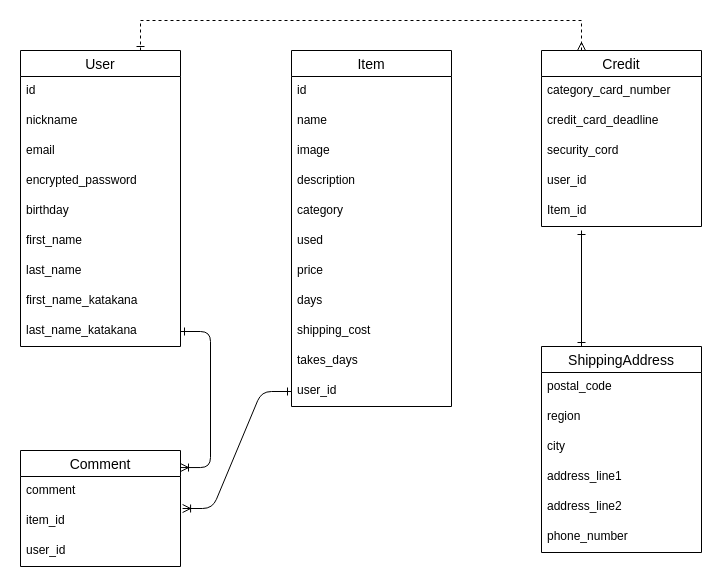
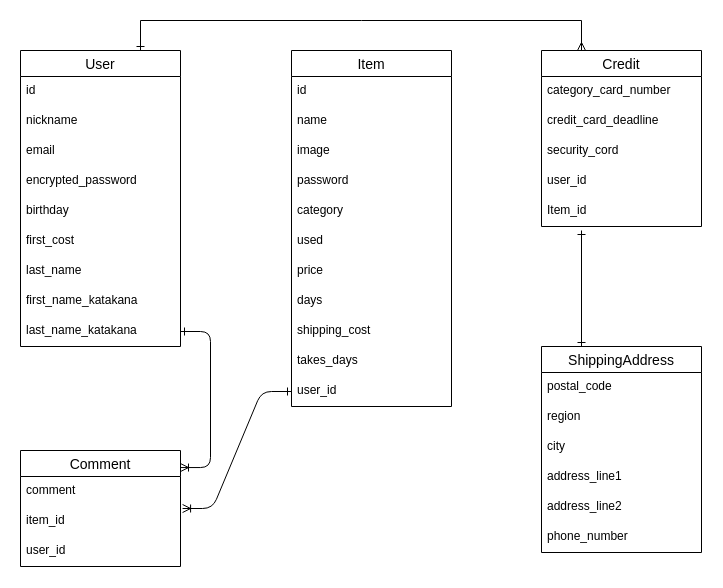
  <mxCell id="0" />
  <mxCell id="1" parent="0" />
- <mxCell id="2" style="edgeStyle=none;rounded=0;orthogonalLoop=1;jettySize=auto;html=1;exitX=0.75;exitY=0;exitDx=0;exitDy=0;entryX=0.25;entryY=0;entryDx=0;entryDy=0;startArrow=ERone;startFill=0;endArrow=ERmany;endFill=0;dashed=1;" parent="1" source="3" target="31" edge="1"><mxGeometry relative="1" as="geometry"><Array as="points"><mxPoint x="140" y="20" /><mxPoint x="361" y="20" /><mxPoint x="581" y="20" /></Array></mxGeometry></mxCell>
+ <mxCell id="2" style="edgeStyle=none;rounded=0;orthogonalLoop=1;jettySize=auto;html=1;exitX=0.75;exitY=0;exitDx=0;exitDy=0;entryX=0.25;entryY=0;entryDx=0;entryDy=0;startArrow=ERone;startFill=0;endArrow=ERmany;endFill=0;" parent="1" source="3" target="31" edge="1"><mxGeometry relative="1" as="geometry"><Array as="points"><mxPoint x="140" y="20" /><mxPoint x="361" y="20" /><mxPoint x="581" y="20" /></Array></mxGeometry></mxCell>
  <mxCell id="3" value="User" style="swimlane;fontStyle=0;childLayout=stackLayout;horizontal=1;startSize=26;horizontalStack=0;resizeParent=1;resizeParentMax=0;resizeLast=0;collapsible=1;marginBottom=0;align=center;fontSize=14;" parent="1" vertex="1"><mxGeometry x="20" y="50" width="160" height="296" as="geometry" /></mxCell>
  <mxCell id="4" value="id" style="text;strokeColor=none;fillColor=none;spacingLeft=4;spacingRight=4;overflow=hidden;rotatable=0;points=[[0,0.5],[1,0.5]];portConstraint=eastwest;fontSize=12;" parent="3" vertex="1"><mxGeometry y="26" width="160" height="30" as="geometry" /></mxCell>
  <mxCell id="5" value="nickname" style="text;strokeColor=none;fillColor=none;spacingLeft=4;spacingRight=4;overflow=hidden;rotatable=0;points=[[0,0.5],[1,0.5]];portConstraint=eastwest;fontSize=12;" parent="3" vertex="1"><mxGeometry y="56" width="160" height="30" as="geometry" /></mxCell>
  <mxCell id="6" value="email" style="text;strokeColor=none;fillColor=none;spacingLeft=4;spacingRight=4;overflow=hidden;rotatable=0;points=[[0,0.5],[1,0.5]];portConstraint=eastwest;fontSize=12;" parent="3" vertex="1"><mxGeometry y="86" width="160" height="30" as="geometry" /></mxCell>
  <mxCell id="7" value="encrypted_password" style="text;strokeColor=none;fillColor=none;spacingLeft=4;spacingRight=4;overflow=hidden;rotatable=0;points=[[0,0.5],[1,0.5]];portConstraint=eastwest;fontSize=12;" parent="3" vertex="1"><mxGeometry y="116" width="160" height="30" as="geometry" /></mxCell>
  <mxCell id="8" value="birthday" style="text;strokeColor=none;fillColor=none;spacingLeft=4;spacingRight=4;overflow=hidden;rotatable=0;points=[[0,0.5],[1,0.5]];portConstraint=eastwest;fontSize=12;" parent="3" vertex="1"><mxGeometry y="146" width="160" height="30" as="geometry" /></mxCell>
- <mxCell id="9" value="first_name" style="text;strokeColor=none;fillColor=none;spacingLeft=4;spacingRight=4;overflow=hidden;rotatable=0;points=[[0,0.5],[1,0.5]];portConstraint=eastwest;fontSize=12;" parent="3" vertex="1"><mxGeometry y="176" width="160" height="30" as="geometry" /></mxCell>
+ <mxCell id="9" value="first_cost" style="text;strokeColor=none;fillColor=none;spacingLeft=4;spacingRight=4;overflow=hidden;rotatable=0;points=[[0,0.5],[1,0.5]];portConstraint=eastwest;fontSize=12;" parent="3" vertex="1"><mxGeometry y="176" width="160" height="30" as="geometry" /></mxCell>
  <mxCell id="10" value="last_name" style="text;strokeColor=none;fillColor=none;spacingLeft=4;spacingRight=4;overflow=hidden;rotatable=0;points=[[0,0.5],[1,0.5]];portConstraint=eastwest;fontSize=12;" parent="3" vertex="1"><mxGeometry y="206" width="160" height="30" as="geometry" /></mxCell>
  <mxCell id="11" value="first_name_katakana" style="text;strokeColor=none;fillColor=none;spacingLeft=4;spacingRight=4;overflow=hidden;rotatable=0;points=[[0,0.5],[1,0.5]];portConstraint=eastwest;fontSize=12;" parent="3" vertex="1"><mxGeometry y="236" width="160" height="30" as="geometry" /></mxCell>
  <mxCell id="12" value="last_name_katakana" style="text;strokeColor=none;fillColor=none;spacingLeft=4;spacingRight=4;overflow=hidden;rotatable=0;points=[[0,0.5],[1,0.5]];portConstraint=eastwest;fontSize=12;" parent="3" vertex="1"><mxGeometry y="266" width="160" height="30" as="geometry" /></mxCell>
  <mxCell id="13" value="Item" style="swimlane;fontStyle=0;childLayout=stackLayout;horizontal=1;startSize=26;horizontalStack=0;resizeParent=1;resizeParentMax=0;resizeLast=0;collapsible=1;marginBottom=0;align=center;fontSize=14;" parent="1" vertex="1"><mxGeometry x="291" y="50" width="160" height="356" as="geometry" /></mxCell>
  <mxCell id="14" value="id" style="text;strokeColor=none;fillColor=none;spacingLeft=4;spacingRight=4;overflow=hidden;rotatable=0;points=[[0,0.5],[1,0.5]];portConstraint=eastwest;fontSize=12;" parent="13" vertex="1"><mxGeometry y="26" width="160" height="30" as="geometry" /></mxCell>
  <mxCell id="15" value="name" style="text;strokeColor=none;fillColor=none;spacingLeft=4;spacingRight=4;overflow=hidden;rotatable=0;points=[[0,0.5],[1,0.5]];portConstraint=eastwest;fontSize=12;" parent="13" vertex="1"><mxGeometry y="56" width="160" height="30" as="geometry" /></mxCell>
  <mxCell id="16" value="image" style="text;strokeColor=none;fillColor=none;spacingLeft=4;spacingRight=4;overflow=hidden;rotatable=0;points=[[0,0.5],[1,0.5]];portConstraint=eastwest;fontSize=12;" parent="13" vertex="1"><mxGeometry y="86" width="160" height="30" as="geometry" /></mxCell>
- <mxCell id="17" value="description" style="text;strokeColor=none;fillColor=none;spacingLeft=4;spacingRight=4;overflow=hidden;rotatable=0;points=[[0,0.5],[1,0.5]];portConstraint=eastwest;fontSize=12;" parent="13" vertex="1"><mxGeometry y="116" width="160" height="30" as="geometry" /></mxCell>
+ <mxCell id="17" value="password" style="text;strokeColor=none;fillColor=none;spacingLeft=4;spacingRight=4;overflow=hidden;rotatable=0;points=[[0,0.5],[1,0.5]];portConstraint=eastwest;fontSize=12;" parent="13" vertex="1"><mxGeometry y="116" width="160" height="30" as="geometry" /></mxCell>
  <mxCell id="18" value="category" style="text;strokeColor=none;fillColor=none;spacingLeft=4;spacingRight=4;overflow=hidden;rotatable=0;points=[[0,0.5],[1,0.5]];portConstraint=eastwest;fontSize=12;" parent="13" vertex="1"><mxGeometry y="146" width="160" height="30" as="geometry" /></mxCell>
  <mxCell id="19" value="used" style="text;strokeColor=none;fillColor=none;spacingLeft=4;spacingRight=4;overflow=hidden;rotatable=0;points=[[0,0.5],[1,0.5]];portConstraint=eastwest;fontSize=12;" parent="13" vertex="1"><mxGeometry y="176" width="160" height="30" as="geometry" /></mxCell>
  <mxCell id="20" value="price" style="text;strokeColor=none;fillColor=none;spacingLeft=4;spacingRight=4;overflow=hidden;rotatable=0;points=[[0,0.5],[1,0.5]];portConstraint=eastwest;fontSize=12;" parent="13" vertex="1"><mxGeometry y="206" width="160" height="30" as="geometry" /></mxCell>
  <mxCell id="21" value="days" style="text;strokeColor=none;fillColor=none;spacingLeft=4;spacingRight=4;overflow=hidden;rotatable=0;points=[[0,0.5],[1,0.5]];portConstraint=eastwest;fontSize=12;" parent="13" vertex="1"><mxGeometry y="236" width="160" height="30" as="geometry" /></mxCell>
  <mxCell id="22" value="shipping_cost" style="text;strokeColor=none;fillColor=none;spacingLeft=4;spacingRight=4;overflow=hidden;rotatable=0;points=[[0,0.5],[1,0.5]];portConstraint=eastwest;fontSize=12;" parent="13" vertex="1"><mxGeometry y="266" width="160" height="30" as="geometry" /></mxCell>
  <mxCell id="23" value="takes_days" style="text;strokeColor=none;fillColor=none;spacingLeft=4;spacingRight=4;overflow=hidden;rotatable=0;points=[[0,0.5],[1,0.5]];portConstraint=eastwest;fontSize=12;" parent="13" vertex="1"><mxGeometry y="296" width="160" height="30" as="geometry" /></mxCell>
  <mxCell id="24" value="user_id" style="text;strokeColor=none;fillColor=none;spacingLeft=4;spacingRight=4;overflow=hidden;rotatable=0;points=[[0,0.5],[1,0.5]];portConstraint=eastwest;fontSize=12;" parent="13" vertex="1"><mxGeometry y="326" width="160" height="30" as="geometry" /></mxCell>
  <mxCell id="25" value="Comment" style="swimlane;fontStyle=0;childLayout=stackLayout;horizontal=1;startSize=26;horizontalStack=0;resizeParent=1;resizeParentMax=0;resizeLast=0;collapsible=1;marginBottom=0;align=center;fontSize=14;" parent="1" vertex="1"><mxGeometry x="20" y="450" width="160" height="116" as="geometry" /></mxCell>
  <mxCell id="26" value="comment" style="text;strokeColor=none;fillColor=none;spacingLeft=4;spacingRight=4;overflow=hidden;rotatable=0;points=[[0,0.5],[1,0.5]];portConstraint=eastwest;fontSize=12;" parent="25" vertex="1"><mxGeometry y="26" width="160" height="30" as="geometry" /></mxCell>
  <mxCell id="27" value="item_id" style="text;strokeColor=none;fillColor=none;spacingLeft=4;spacingRight=4;overflow=hidden;rotatable=0;points=[[0,0.5],[1,0.5]];portConstraint=eastwest;fontSize=12;" parent="25" vertex="1"><mxGeometry y="56" width="160" height="30" as="geometry" /></mxCell>
  <mxCell id="28" value="user_id" style="text;strokeColor=none;fillColor=none;spacingLeft=4;spacingRight=4;overflow=hidden;rotatable=0;points=[[0,0.5],[1,0.5]];portConstraint=eastwest;fontSize=12;" parent="25" vertex="1"><mxGeometry y="86" width="160" height="30" as="geometry" /></mxCell>
  <mxCell id="29" value="" style="edgeStyle=entityRelationEdgeStyle;fontSize=12;html=1;endArrow=ERoneToMany;entryX=1;entryY=0.147;entryDx=0;entryDy=0;entryPerimeter=0;startArrow=ERone;startFill=0;" parent="1" source="12" target="25" edge="1"><mxGeometry width="100" height="100" relative="1" as="geometry"><mxPoint x="161" y="390" as="sourcePoint" /><mxPoint x="181" y="410" as="targetPoint" /></mxGeometry></mxCell>
  <mxCell id="30" value="" style="edgeStyle=entityRelationEdgeStyle;fontSize=12;html=1;endArrow=ERoneToMany;exitX=0;exitY=0.5;exitDx=0;exitDy=0;entryX=1.013;entryY=0.067;entryDx=0;entryDy=0;entryPerimeter=0;startArrow=ERone;startFill=0;" parent="1" source="24" target="27" edge="1"><mxGeometry width="100" height="100" relative="1" as="geometry"><mxPoint x="301" y="410" as="sourcePoint" /><mxPoint x="401" y="310" as="targetPoint" /></mxGeometry></mxCell>
  <mxCell id="31" value="Credit" style="swimlane;fontStyle=0;childLayout=stackLayout;horizontal=1;startSize=26;horizontalStack=0;resizeParent=1;resizeParentMax=0;resizeLast=0;collapsible=1;marginBottom=0;align=center;fontSize=14;" parent="1" vertex="1"><mxGeometry x="541" y="50" width="160" height="176" as="geometry" /></mxCell>
  <mxCell id="32" value="category_card_number" style="text;strokeColor=none;fillColor=none;spacingLeft=4;spacingRight=4;overflow=hidden;rotatable=0;points=[[0,0.5],[1,0.5]];portConstraint=eastwest;fontSize=12;" parent="31" vertex="1"><mxGeometry y="26" width="160" height="30" as="geometry" /></mxCell>
  <mxCell id="33" value="credit_card_deadline" style="text;strokeColor=none;fillColor=none;spacingLeft=4;spacingRight=4;overflow=hidden;rotatable=0;points=[[0,0.5],[1,0.5]];portConstraint=eastwest;fontSize=12;" parent="31" vertex="1"><mxGeometry y="56" width="160" height="30" as="geometry" /></mxCell>
  <mxCell id="34" value="security_cord" style="text;strokeColor=none;fillColor=none;spacingLeft=4;spacingRight=4;overflow=hidden;rotatable=0;points=[[0,0.5],[1,0.5]];portConstraint=eastwest;fontSize=12;" parent="31" vertex="1"><mxGeometry y="86" width="160" height="30" as="geometry" /></mxCell>
  <mxCell id="35" value="user_id" style="text;strokeColor=none;fillColor=none;spacingLeft=4;spacingRight=4;overflow=hidden;rotatable=0;points=[[0,0.5],[1,0.5]];portConstraint=eastwest;fontSize=12;" parent="31" vertex="1"><mxGeometry y="116" width="160" height="30" as="geometry" /></mxCell>
  <mxCell id="36" value="Item_id" style="text;strokeColor=none;fillColor=none;spacingLeft=4;spacingRight=4;overflow=hidden;rotatable=0;points=[[0,0.5],[1,0.5]];portConstraint=eastwest;fontSize=12;" vertex="1" parent="31"><mxGeometry y="146" width="160" height="30" as="geometry" /></mxCell>
  <mxCell id="37" value="ShippingAddress" style="swimlane;fontStyle=0;childLayout=stackLayout;horizontal=1;startSize=26;horizontalStack=0;resizeParent=1;resizeParentMax=0;resizeLast=0;collapsible=1;marginBottom=0;align=center;fontSize=14;" parent="1" vertex="1"><mxGeometry x="541" y="346" width="160" height="206" as="geometry" /></mxCell>
  <mxCell id="38" value="postal_code" style="text;strokeColor=none;fillColor=none;spacingLeft=4;spacingRight=4;overflow=hidden;rotatable=0;points=[[0,0.5],[1,0.5]];portConstraint=eastwest;fontSize=12;" parent="37" vertex="1"><mxGeometry y="26" width="160" height="30" as="geometry" /></mxCell>
  <mxCell id="39" value="region" style="text;strokeColor=none;fillColor=none;spacingLeft=4;spacingRight=4;overflow=hidden;rotatable=0;points=[[0,0.5],[1,0.5]];portConstraint=eastwest;fontSize=12;" parent="37" vertex="1"><mxGeometry y="56" width="160" height="30" as="geometry" /></mxCell>
  <mxCell id="40" value="city" style="text;strokeColor=none;fillColor=none;spacingLeft=4;spacingRight=4;overflow=hidden;rotatable=0;points=[[0,0.5],[1,0.5]];portConstraint=eastwest;fontSize=12;" parent="37" vertex="1"><mxGeometry y="86" width="160" height="30" as="geometry" /></mxCell>
  <mxCell id="41" value="address_line1" style="text;strokeColor=none;fillColor=none;spacingLeft=4;spacingRight=4;overflow=hidden;rotatable=0;points=[[0,0.5],[1,0.5]];portConstraint=eastwest;fontSize=12;" parent="37" vertex="1"><mxGeometry y="116" width="160" height="30" as="geometry" /></mxCell>
  <mxCell id="42" value="address_line2" style="text;strokeColor=none;fillColor=none;spacingLeft=4;spacingRight=4;overflow=hidden;rotatable=0;points=[[0,0.5],[1,0.5]];portConstraint=eastwest;fontSize=12;" parent="37" vertex="1"><mxGeometry y="146" width="160" height="30" as="geometry" /></mxCell>
  <mxCell id="43" value="phone_number" style="text;strokeColor=none;fillColor=none;spacingLeft=4;spacingRight=4;overflow=hidden;rotatable=0;points=[[0,0.5],[1,0.5]];portConstraint=eastwest;fontSize=12;" parent="37" vertex="1"><mxGeometry y="176" width="160" height="30" as="geometry" /></mxCell>
  <mxCell id="44" style="edgeStyle=none;rounded=0;orthogonalLoop=1;jettySize=auto;html=1;entryX=0.25;entryY=0;entryDx=0;entryDy=0;startArrow=ERone;startFill=0;endArrow=ERone;endFill=0;" parent="1" target="37" edge="1"><mxGeometry relative="1" as="geometry"><Array as="points" /><mxPoint x="581" y="230" as="sourcePoint" /></mxGeometry></mxCell>
